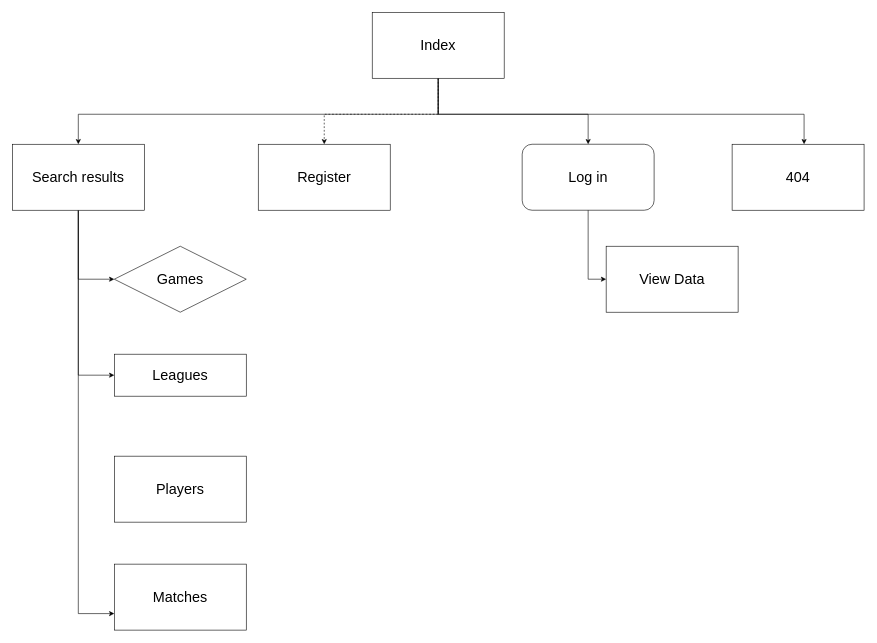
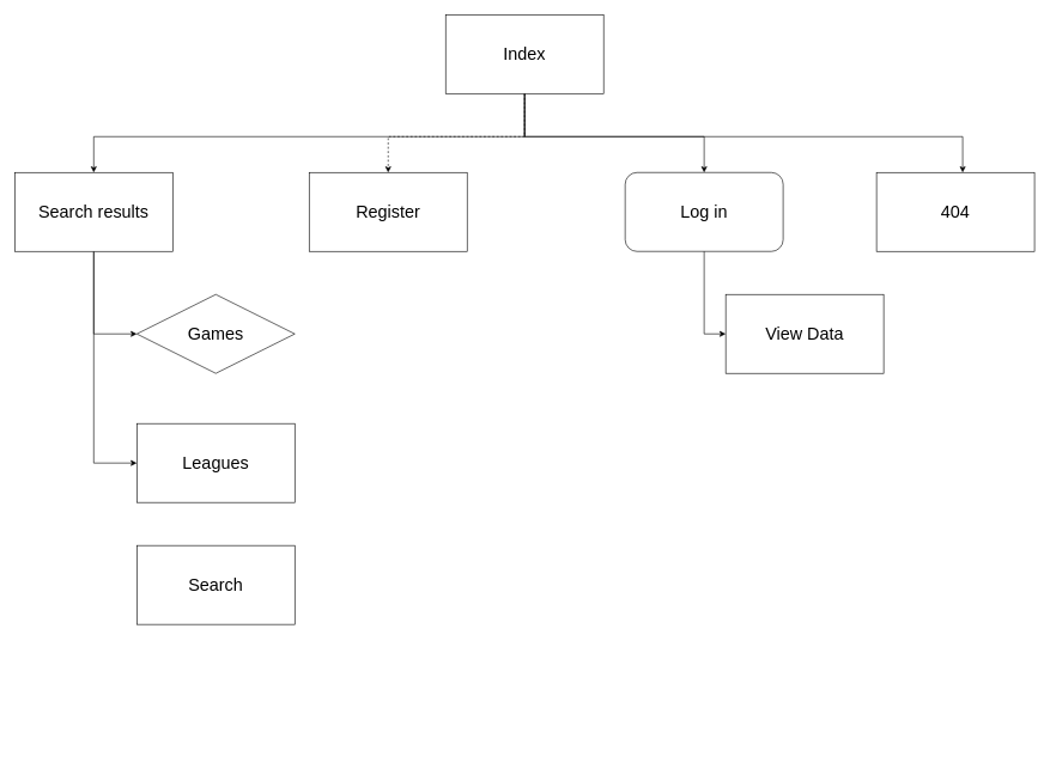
  <mxCell id="0" />
  <mxCell id="1" parent="0" />
  <mxCell id="2" style="edgeStyle=orthogonalEdgeStyle;rounded=0;orthogonalLoop=1;jettySize=auto;html=1;fontSize=24;" edge="1" parent="1" source="6" target="10"><mxGeometry relative="1" as="geometry"><Array as="points"><mxPoint x="730" y="190" /><mxPoint x="130" y="190" /></Array></mxGeometry></mxCell>
  <mxCell id="3" style="edgeStyle=orthogonalEdgeStyle;rounded=0;orthogonalLoop=1;jettySize=auto;html=1;fontSize=24;" edge="1" parent="1" source="6" target="15"><mxGeometry relative="1" as="geometry"><Array as="points"><mxPoint x="730" y="190" /><mxPoint x="1340" y="190" /></Array></mxGeometry></mxCell>
  <mxCell id="4" style="edgeStyle=orthogonalEdgeStyle;rounded=0;orthogonalLoop=1;jettySize=auto;html=1;entryX=0.5;entryY=0;entryDx=0;entryDy=0;fontSize=24;dashed=1;" edge="1" parent="1" source="6" target="16"><mxGeometry relative="1" as="geometry"><Array as="points"><mxPoint x="730" y="190" /><mxPoint x="540" y="190" /></Array></mxGeometry></mxCell>
  <mxCell id="5" style="edgeStyle=orthogonalEdgeStyle;rounded=0;orthogonalLoop=1;jettySize=auto;html=1;entryX=0.5;entryY=0;entryDx=0;entryDy=0;fontSize=24;" edge="1" parent="1" source="6" target="17"><mxGeometry relative="1" as="geometry"><Array as="points"><mxPoint x="730" y="190" /><mxPoint x="980" y="190" /></Array></mxGeometry></mxCell>
  <mxCell id="6" value="&lt;font style=&quot;font-size: 24px&quot;&gt;Index&lt;/font&gt;" style="rounded=0;whiteSpace=wrap;html=1;" vertex="1" parent="1"><mxGeometry x="620" y="20" width="220" height="110" as="geometry" /></mxCell>
- <mxCell id="7" style="edgeStyle=orthogonalEdgeStyle;rounded=0;orthogonalLoop=1;jettySize=auto;html=1;entryX=0;entryY=0.75;entryDx=0;entryDy=0;fontSize=24;" edge="1" parent="1" source="10" target="14"><mxGeometry relative="1" as="geometry" /></mxCell>
  <mxCell id="8" style="edgeStyle=orthogonalEdgeStyle;rounded=0;orthogonalLoop=1;jettySize=auto;html=1;entryX=0;entryY=0.5;entryDx=0;entryDy=0;fontSize=24;" edge="1" parent="1" source="10" target="12"><mxGeometry relative="1" as="geometry" /></mxCell>
  <mxCell id="9" style="edgeStyle=orthogonalEdgeStyle;rounded=0;orthogonalLoop=1;jettySize=auto;html=1;entryX=0;entryY=0.5;entryDx=0;entryDy=0;fontSize=24;" edge="1" parent="1" source="10" target="11"><mxGeometry relative="1" as="geometry" /></mxCell>
  <mxCell id="10" value="&lt;span style=&quot;font-size: 24px&quot;&gt;Search results&lt;/span&gt;" style="rounded=0;whiteSpace=wrap;html=1;" vertex="1" parent="1"><mxGeometry x="20" y="240" width="220" height="110" as="geometry" /></mxCell>
  <mxCell id="11" value="&lt;span style=&quot;font-size: 24px&quot;&gt;Games&lt;/span&gt;" style="rhombus;whiteSpace=wrap;html=1;" vertex="1" parent="1"><mxGeometry x="190" y="410" width="220" height="110" as="geometry" /></mxCell>
- <mxCell id="12" value="&lt;span style=&quot;font-size: 24px&quot;&gt;Leagues&lt;/span&gt;" style="rounded=0;whiteSpace=wrap;html=1;" vertex="1" parent="1"><mxGeometry x="190" y="590" width="220" height="70" as="geometry" /></mxCell>
- <mxCell id="13" value="&lt;span style=&quot;font-size: 24px&quot;&gt;Players&lt;/span&gt;" style="rounded=0;whiteSpace=wrap;html=1;" vertex="1" parent="1"><mxGeometry x="190" y="760" width="220" height="110" as="geometry" /></mxCell>
- <mxCell id="14" value="&lt;span style=&quot;font-size: 24px&quot;&gt;Matches&lt;/span&gt;" style="rounded=0;whiteSpace=wrap;html=1;" vertex="1" parent="1"><mxGeometry x="190" y="940" width="220" height="110" as="geometry" /></mxCell>
+ <mxCell id="12" value="&lt;span style=&quot;font-size: 24px&quot;&gt;Leagues&lt;/span&gt;" style="rounded=0;whiteSpace=wrap;html=1;" vertex="1" parent="1"><mxGeometry x="190" y="590" width="220" height="110" as="geometry" /></mxCell>
+ <mxCell id="13" value="&lt;span style=&quot;font-size: 24px&quot;&gt;Search&lt;/span&gt;" style="rounded=0;whiteSpace=wrap;html=1;" vertex="1" parent="1"><mxGeometry x="190" y="760" width="220" height="110" as="geometry" /></mxCell>
  <mxCell id="15" value="&lt;font style=&quot;font-size: 24px&quot;&gt;404&lt;/font&gt;" style="rounded=0;whiteSpace=wrap;html=1;" vertex="1" parent="1"><mxGeometry x="1220" y="240" width="220" height="110" as="geometry" /></mxCell>
  <mxCell id="16" value="&lt;span style=&quot;font-size: 24px&quot;&gt;Register&lt;/span&gt;" style="rounded=0;whiteSpace=wrap;html=1;" vertex="1" parent="1"><mxGeometry x="430" y="240" width="220" height="110" as="geometry" /></mxCell>
  <mxCell id="17" value="&lt;span style=&quot;font-size: 24px&quot;&gt;Log in&lt;/span&gt;" style="whiteSpace=wrap;html=1;rounded=1;" vertex="1" parent="1"><mxGeometry x="870" y="240" width="220" height="110" as="geometry" /></mxCell>
  <mxCell id="18" value="View Data" style="rounded=0;whiteSpace=wrap;html=1;fontSize=24;" vertex="1" parent="1"><mxGeometry x="1010" y="410" width="220" height="110" as="geometry" /></mxCell>
  <mxCell id="19" value="" style="edgeStyle=orthogonalEdgeStyle;rounded=0;orthogonalLoop=1;jettySize=auto;html=1;fontSize=24;" edge="1" parent="1" source="17" target="18"><mxGeometry relative="1" as="geometry"><Array as="points"><mxPoint x="980" y="465" /></Array></mxGeometry></mxCell>
